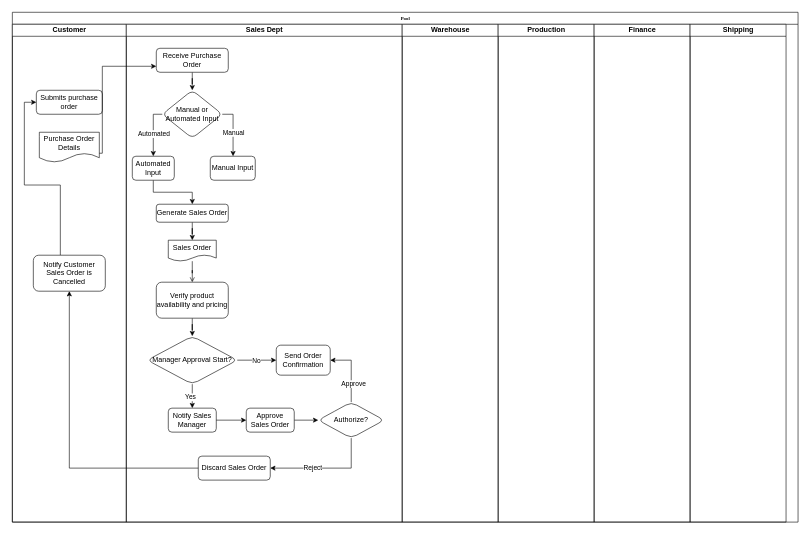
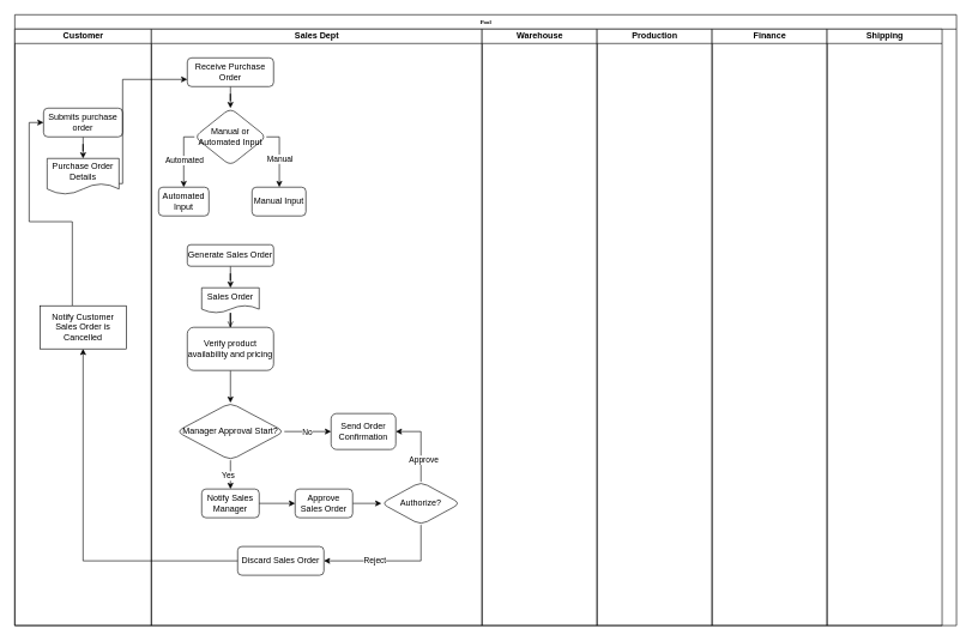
  <mxCell id="0" />
  <mxCell id="1" parent="0" />
  <mxCell id="2" value="Pool" style="swimlane;html=1;childLayout=stackLayout;startSize=20;rounded=0;shadow=0;labelBackgroundColor=none;strokeWidth=1;fontFamily=Verdana;fontSize=8;align=center;" parent="1" vertex="1"><mxGeometry x="20" y="20" width="1310" height="850" as="geometry" /></mxCell>
  <mxCell id="3" value="Customer" style="swimlane;html=1;startSize=20;" parent="2" vertex="1"><mxGeometry y="20" width="190" height="830" as="geometry"><mxRectangle y="20" width="40" height="830" as="alternateBounds" /></mxGeometry></mxCell>
+ <mxCell id="4" value="" style="edgeStyle=orthogonalEdgeStyle;rounded=0;orthogonalLoop=1;jettySize=auto;html=1;" edge="1" parent="3" source="5" target="6"><mxGeometry relative="1" as="geometry" /></mxCell>
  <mxCell id="5" value="Submits purchase order" style="rounded=1;whiteSpace=wrap;html=1;" parent="3" vertex="1"><mxGeometry x="40" y="110" width="110" height="40" as="geometry" /></mxCell>
  <mxCell id="6" value="Purchase Order Details" style="shape=document;whiteSpace=wrap;html=1;boundedLbl=1;rounded=1;" vertex="1" parent="3"><mxGeometry x="45" y="180" width="100" height="50" as="geometry" /></mxCell>
  <mxCell id="7" style="edgeStyle=orthogonalEdgeStyle;rounded=0;orthogonalLoop=1;jettySize=auto;html=1;entryX=0;entryY=0.5;entryDx=0;entryDy=0;" edge="1" parent="3" source="8" target="5"><mxGeometry relative="1" as="geometry"><Array as="points"><mxPoint x="80" y="268" /><mxPoint x="20" y="268" /><mxPoint x="20" y="130" /></Array></mxGeometry></mxCell>
- <mxCell id="8" value="Notify Customer Sales Order is Cancelled" style="rounded=1;whiteSpace=wrap;html=1;" vertex="1" parent="3"><mxGeometry x="35" y="385" width="120" height="60" as="geometry" /></mxCell>
+ <mxCell id="8" value="Notify Customer Sales Order is Cancelled" style="whiteSpace=wrap;html=1;rounded=0;" vertex="1" parent="3"><mxGeometry x="35" y="385" width="120" height="60" as="geometry" /></mxCell>
  <mxCell id="9" value="Sales Dept" style="swimlane;html=1;startSize=20;" parent="2" vertex="1"><mxGeometry x="190" y="20" width="460" height="830" as="geometry" /></mxCell>
  <mxCell id="10" value="" style="edgeStyle=orthogonalEdgeStyle;rounded=0;orthogonalLoop=1;jettySize=auto;html=1;" edge="1" parent="9" source="11" target="16"><mxGeometry relative="1" as="geometry" /></mxCell>
  <mxCell id="11" value="Receive Purchase Order" style="rounded=1;whiteSpace=wrap;html=1;" vertex="1" parent="9"><mxGeometry x="50" y="40" width="120" height="40" as="geometry" /></mxCell>
  <mxCell id="12" value="" style="edgeStyle=orthogonalEdgeStyle;rounded=0;orthogonalLoop=1;jettySize=auto;html=1;exitX=1;exitY=0.5;exitDx=0;exitDy=0;" edge="1" parent="9" source="16" target="17"><mxGeometry relative="1" as="geometry"><Array as="points"><mxPoint x="178" y="150" /></Array></mxGeometry></mxCell>
  <mxCell id="13" value="Manual" style="edgeLabel;html=1;align=center;verticalAlign=middle;resizable=0;points=[];" vertex="1" connectable="0" parent="12"><mxGeometry x="0.054" relative="1" as="geometry"><mxPoint y="2" as="offset" /></mxGeometry></mxCell>
  <mxCell id="14" style="edgeStyle=orthogonalEdgeStyle;rounded=0;orthogonalLoop=1;jettySize=auto;html=1;entryX=0.5;entryY=0;entryDx=0;entryDy=0;" edge="1" parent="9" source="16" target="19"><mxGeometry relative="1" as="geometry"><mxPoint x="20" y="230" as="targetPoint" /><Array as="points"><mxPoint x="45" y="150" /></Array></mxGeometry></mxCell>
  <mxCell id="15" value="Automated" style="edgeLabel;html=1;align=center;verticalAlign=middle;resizable=0;points=[];" vertex="1" connectable="0" parent="14"><mxGeometry x="0.112" relative="1" as="geometry"><mxPoint as="offset" /></mxGeometry></mxCell>
  <mxCell id="16" value="Manual or Automated Input" style="rhombus;whiteSpace=wrap;html=1;rounded=1;" vertex="1" parent="9"><mxGeometry x="60" y="110" width="100" height="80" as="geometry" /></mxCell>
  <mxCell id="17" value="Manual Input" style="whiteSpace=wrap;html=1;rounded=1;" vertex="1" parent="9"><mxGeometry x="140" y="220" width="75" height="40" as="geometry" /></mxCell>
- <mxCell id="18" style="edgeStyle=orthogonalEdgeStyle;rounded=0;orthogonalLoop=1;jettySize=auto;html=1;entryX=0.5;entryY=0;entryDx=0;entryDy=0;" edge="1" parent="9" source="19" target="21"><mxGeometry relative="1" as="geometry" /></mxCell>
  <mxCell id="19" value="Automated Input" style="rounded=1;whiteSpace=wrap;html=1;" vertex="1" parent="9"><mxGeometry x="10" y="220" width="70" height="40" as="geometry" /></mxCell>
  <mxCell id="20" value="" style="edgeStyle=orthogonalEdgeStyle;rounded=0;orthogonalLoop=1;jettySize=auto;html=1;" edge="1" parent="9" source="21" target="23"><mxGeometry relative="1" as="geometry" /></mxCell>
  <mxCell id="21" value="Generate Sales Order" style="rounded=1;whiteSpace=wrap;html=1;" vertex="1" parent="9"><mxGeometry x="50" y="300" width="120" height="30" as="geometry" /></mxCell>
  <mxCell id="22" value="" style="edgeStyle=orthogonalEdgeStyle;rounded=0;orthogonalLoop=1;jettySize=auto;html=1;endArrow=open;" edge="1" parent="9" source="23" target="25"><mxGeometry relative="1" as="geometry" /></mxCell>
  <mxCell id="23" value="Sales Order" style="shape=document;whiteSpace=wrap;html=1;boundedLbl=1;rounded=1;" vertex="1" parent="9"><mxGeometry x="70" y="360" width="80" height="35" as="geometry" /></mxCell>
  <mxCell id="24" value="" style="edgeStyle=orthogonalEdgeStyle;rounded=0;orthogonalLoop=1;jettySize=auto;html=1;" edge="1" parent="9" source="25" target="28"><mxGeometry relative="1" as="geometry" /></mxCell>
- <mxCell id="25" value="Verify product availability and pricing" style="whiteSpace=wrap;html=1;rounded=1;" vertex="1" parent="9"><mxGeometry x="50" y="430" width="120" height="60" as="geometry" /></mxCell>
+ <mxCell id="25" value="Verify product availability and pricing" style="whiteSpace=wrap;html=1;rounded=1;" vertex="1" parent="9"><mxGeometry x="50" y="415" width="120" height="60" as="geometry" /></mxCell>
  <mxCell id="26" value="" style="edgeStyle=orthogonalEdgeStyle;rounded=0;orthogonalLoop=1;jettySize=auto;html=1;" edge="1" parent="9" source="28" target="29"><mxGeometry relative="1" as="geometry" /></mxCell>
  <mxCell id="27" value="No" style="edgeLabel;html=1;align=center;verticalAlign=middle;resizable=0;points=[];" vertex="1" connectable="0" parent="26"><mxGeometry x="-0.04" relative="1" as="geometry"><mxPoint as="offset" /></mxGeometry></mxCell>
  <mxCell id="28" value="Manager Approval Start?" style="rhombus;whiteSpace=wrap;html=1;rounded=1;" vertex="1" parent="9"><mxGeometry x="35" y="520" width="150" height="80" as="geometry" /></mxCell>
  <mxCell id="29" value="Send Order Confirmation" style="whiteSpace=wrap;html=1;rounded=1;" vertex="1" parent="9"><mxGeometry x="250" y="535" width="90" height="50" as="geometry" /></mxCell>
  <mxCell id="30" value="" style="edgeStyle=orthogonalEdgeStyle;rounded=0;orthogonalLoop=1;jettySize=auto;html=1;exitX=0.5;exitY=1;exitDx=0;exitDy=0;" edge="1" parent="9" source="28" target="32"><mxGeometry relative="1" as="geometry"><mxPoint x="20" y="660" as="sourcePoint" /></mxGeometry></mxCell>
  <mxCell id="31" value="Yes" style="edgeLabel;html=1;align=center;verticalAlign=middle;resizable=0;points=[];" vertex="1" connectable="0" parent="30"><mxGeometry x="0.032" relative="1" as="geometry"><mxPoint x="-4" as="offset" /></mxGeometry></mxCell>
  <mxCell id="32" value="Notify Sales Manager" style="whiteSpace=wrap;html=1;rounded=1;" vertex="1" parent="9"><mxGeometry x="70" y="640" width="80" height="40" as="geometry" /></mxCell>
  <mxCell id="33" value="" style="edgeStyle=orthogonalEdgeStyle;rounded=0;orthogonalLoop=1;jettySize=auto;html=1;entryX=0;entryY=0.5;entryDx=0;entryDy=0;" edge="1" parent="9" source="32" target="35"><mxGeometry relative="1" as="geometry"><mxPoint x="190" y="660" as="targetPoint" /></mxGeometry></mxCell>
  <mxCell id="34" value="" style="edgeStyle=orthogonalEdgeStyle;rounded=0;orthogonalLoop=1;jettySize=auto;html=1;" edge="1" parent="9" source="35" target="40"><mxGeometry relative="1" as="geometry" /></mxCell>
  <mxCell id="35" value="Approve Sales Order" style="rounded=1;whiteSpace=wrap;html=1;" vertex="1" parent="9"><mxGeometry x="200" y="640" width="80" height="40" as="geometry" /></mxCell>
  <mxCell id="36" style="edgeStyle=orthogonalEdgeStyle;rounded=0;orthogonalLoop=1;jettySize=auto;html=1;entryX=1;entryY=0.5;entryDx=0;entryDy=0;" edge="1" parent="9" source="40" target="29"><mxGeometry relative="1" as="geometry" /></mxCell>
  <mxCell id="37" value="Approve" style="edgeLabel;html=1;align=center;verticalAlign=middle;resizable=0;points=[];" vertex="1" connectable="0" parent="36"><mxGeometry x="-0.413" y="-3" relative="1" as="geometry"><mxPoint as="offset" /></mxGeometry></mxCell>
  <mxCell id="38" value="" style="edgeStyle=orthogonalEdgeStyle;rounded=0;orthogonalLoop=1;jettySize=auto;html=1;" edge="1" parent="9" source="40" target="41"><mxGeometry relative="1" as="geometry"><Array as="points"><mxPoint x="375" y="740" /></Array></mxGeometry></mxCell>
  <mxCell id="39" value="Reject" style="edgeLabel;html=1;align=center;verticalAlign=middle;resizable=0;points=[];" vertex="1" connectable="0" parent="38"><mxGeometry x="0.018" y="-1" relative="1" as="geometry"><mxPoint x="-21" as="offset" /></mxGeometry></mxCell>
  <mxCell id="40" value="Authorize?" style="rhombus;whiteSpace=wrap;html=1;rounded=1;" vertex="1" parent="9"><mxGeometry x="320" y="630" width="110" height="60" as="geometry" /></mxCell>
  <mxCell id="41" value="Discard Sales Order" style="whiteSpace=wrap;html=1;rounded=1;" vertex="1" parent="9"><mxGeometry x="120" y="720" width="120" height="40" as="geometry" /></mxCell>
  <mxCell id="42" value="Warehouse" style="swimlane;html=1;startSize=20;" parent="2" vertex="1"><mxGeometry x="650" y="20" width="160" height="830" as="geometry" /></mxCell>
  <mxCell id="43" value="Production" style="swimlane;html=1;startSize=20;" parent="2" vertex="1"><mxGeometry x="810" y="20" width="160" height="830" as="geometry" /></mxCell>
  <mxCell id="44" value="Finance" style="swimlane;html=1;startSize=20;" parent="2" vertex="1"><mxGeometry x="970" y="20" width="160" height="830" as="geometry" /></mxCell>
  <mxCell id="45" value="Shipping" style="swimlane;html=1;startSize=20;" parent="2" vertex="1"><mxGeometry x="1130" y="20" width="160" height="830" as="geometry" /></mxCell>
  <mxCell id="46" value="" style="edgeStyle=orthogonalEdgeStyle;rounded=0;orthogonalLoop=1;jettySize=auto;html=1;" edge="1" parent="2" source="6" target="11"><mxGeometry relative="1" as="geometry"><Array as="points"><mxPoint x="150" y="235" /><mxPoint x="150" y="90" /></Array></mxGeometry></mxCell>
  <mxCell id="47" style="edgeStyle=orthogonalEdgeStyle;rounded=0;orthogonalLoop=1;jettySize=auto;html=1;" edge="1" parent="2" source="41" target="8"><mxGeometry relative="1" as="geometry"><mxPoint x="80" y="340" as="targetPoint" /></mxGeometry></mxCell>
